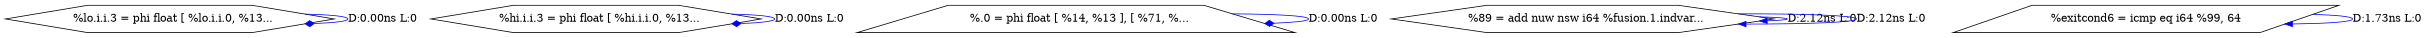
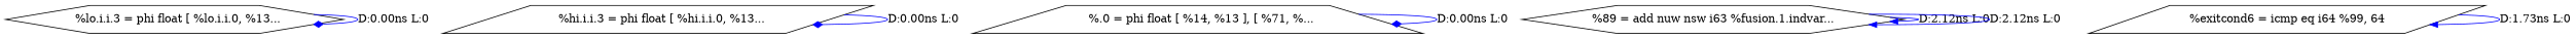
  digraph {
    fontname="DejaVu Serif"
    node [fontname="DejaVu Serif" shape=hexagon]
    edge [arrowhead=diamond color=blue fontname="DejaVu Serif"]
    n1 [label="  %lo.i.i.3 = phi float [ %lo.i.i.0, %13..."]
-   n2 [label="  %hi.i.i.3 = phi float [ %hi.i.i.0, %13..."]
+   n2 [label="  %hi.i.i.3 = phi float [ %hi.i.i.0, %13..." shape=parallelogram]
    n3 [label="  %.0 = phi float [ %14, %13 ], [ %71, %..." shape=trapezium]
-   n4 [label="  %89 = add nuw nsw i64 %fusion.1.indvar..."]
+   n4 [label="%89 = add nuw nsw i63 %fusion.1.indvar..."]
    n5 [label="%exitcond6 = icmp eq i64 %99, 64" shape=parallelogram]
    n1 -> n1 [label="D:0.00ns L:0"]
    n2 -> n2 [label="D:0.00ns L:0"]
    n3 -> n3 [label="D:0.00ns L:0"]
    n4 -> n4 [arrowhead=normal label="D:2.12ns L:0"]
    n4 -> n4 [arrowhead=normal label="D:2.12ns L:0"]
    n5 -> n5 [arrowhead=normal label="D:1.73ns L:0"]
  }
